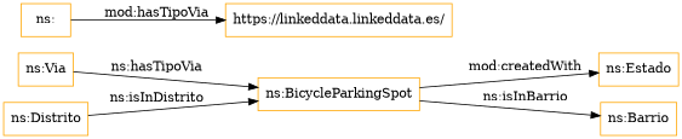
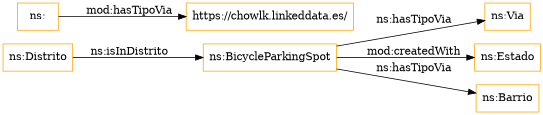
  digraph {
    rankdir=LR
    node [color=orange shape=rectangle]
    "ns:BicycleParkingSpot"
    "ns:Via"
    "ns:Estado"
    "ns:Barrio"
    "ns:Distrito"
    "ns:"
-   "https://chowlk.linkeddata.es/" [label="https://linkeddata.linkeddata.es/"]
-   "ns:Via" -> "ns:BicycleParkingSpot" [label="ns:hasTipoVia"]
+   "https://chowlk.linkeddata.es/"
+   "ns:BicycleParkingSpot" -> "ns:Via" [label="ns:hasTipoVia"]
    "ns:BicycleParkingSpot" -> "ns:Estado" [label="mod:createdWith"]
-   "ns:BicycleParkingSpot" -> "ns:Barrio" [label="ns:isInBarrio"]
+   "ns:BicycleParkingSpot" -> "ns:Barrio" [label="ns:hasTipoVia"]
    "ns:Distrito" -> "ns:BicycleParkingSpot" [label="ns:isInDistrito"]
    "ns:" -> "https://chowlk.linkeddata.es/" [label="mod:hasTipoVia"]
  }
